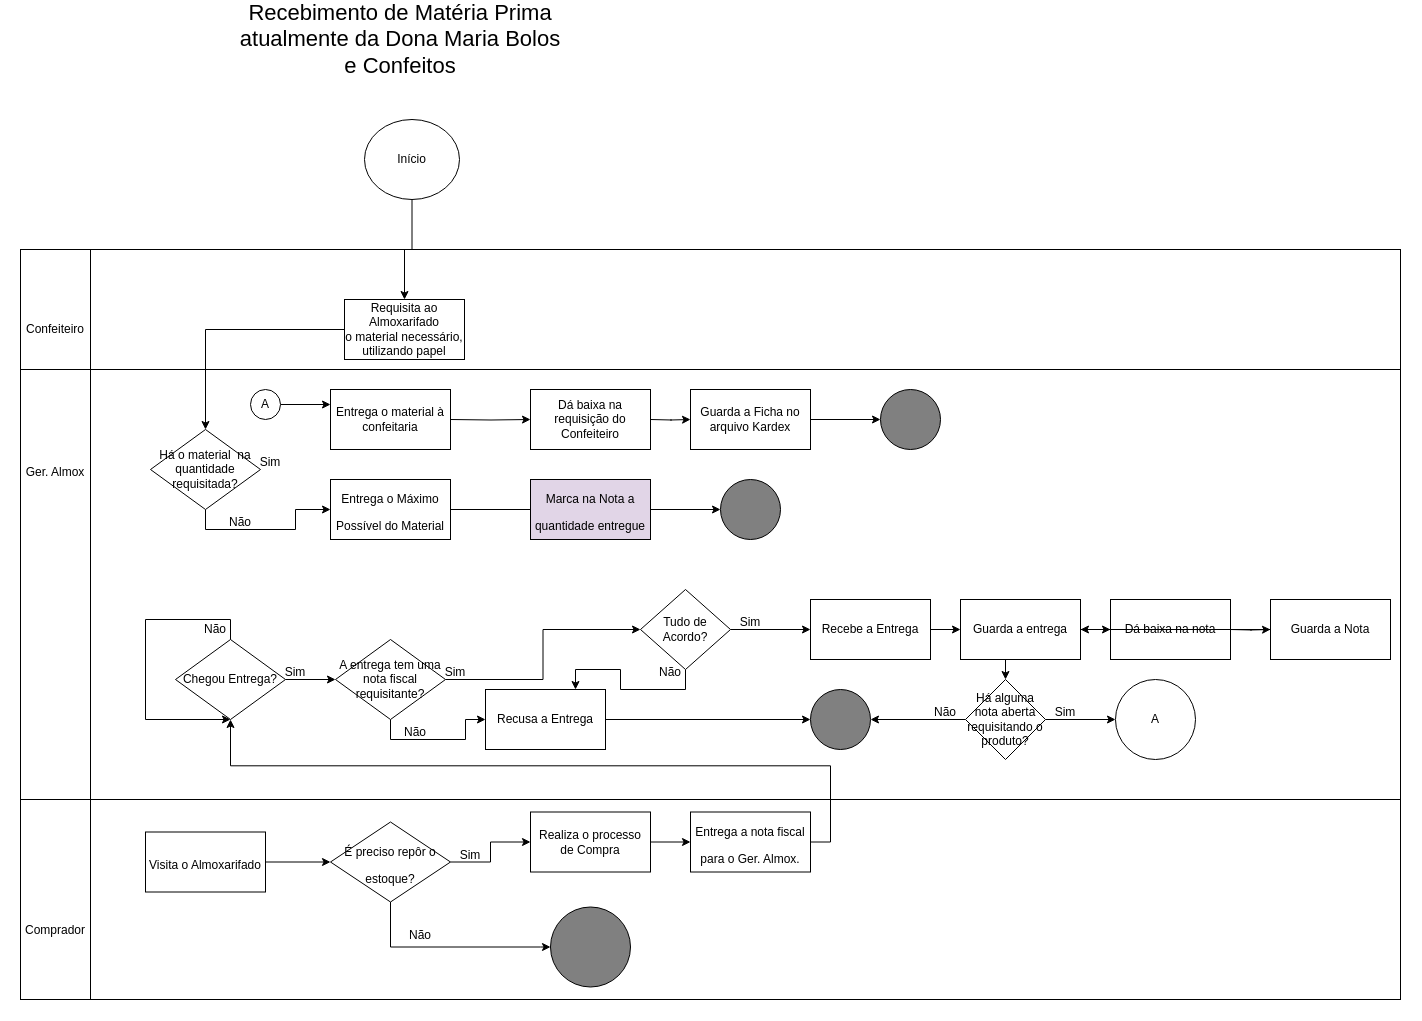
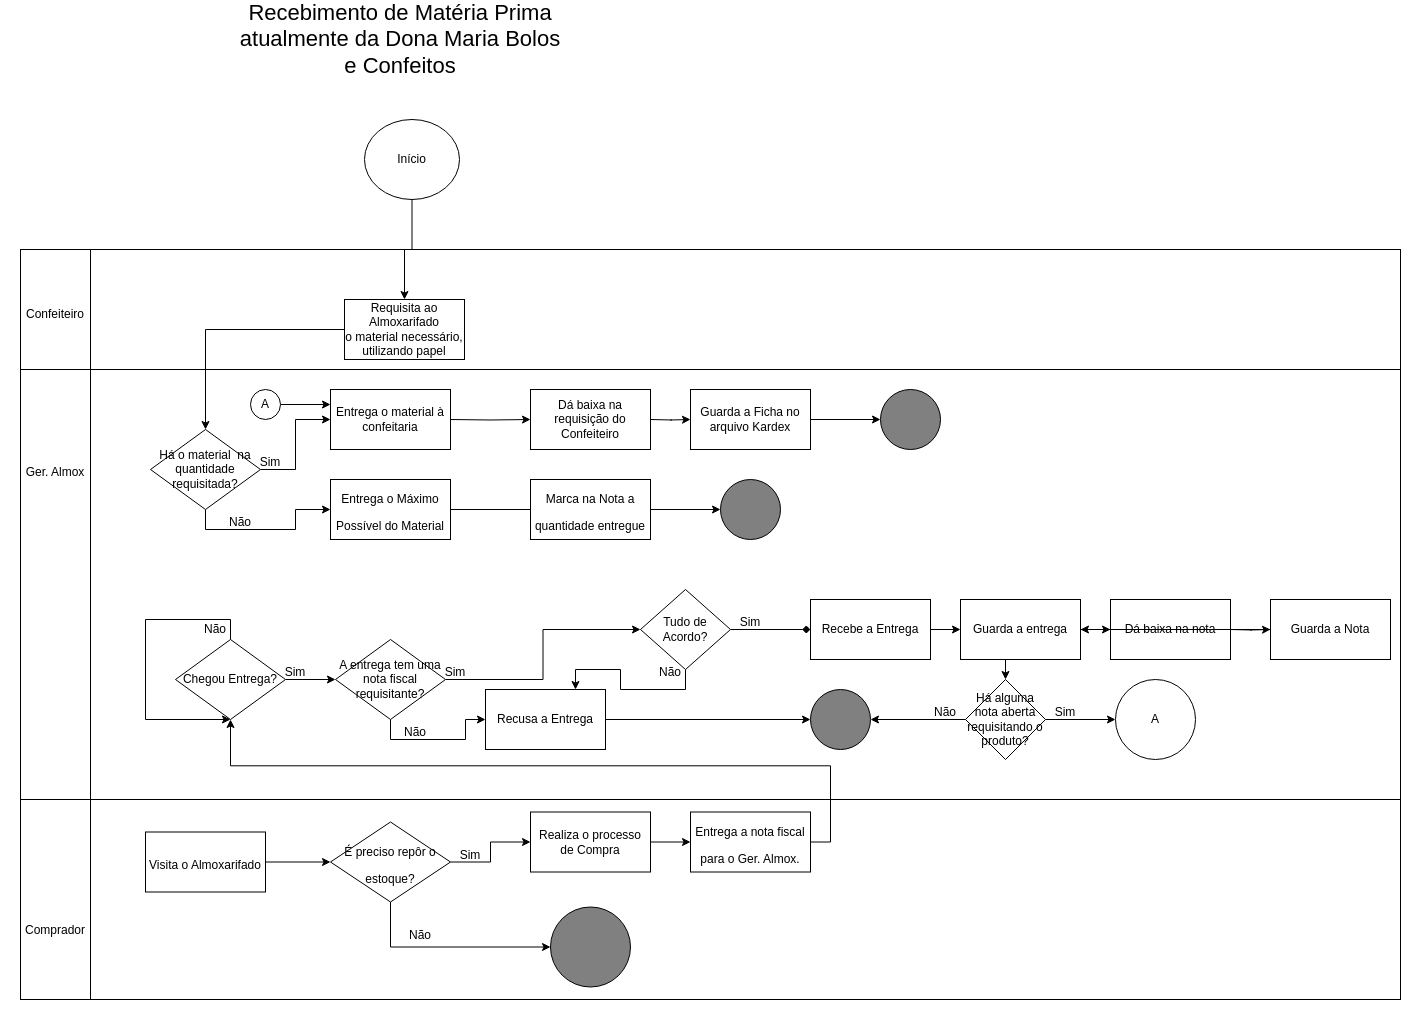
  <mxCell id="0" />
  <mxCell id="1" parent="0" />
  <mxCell id="2" value="" style="shape=internalStorage;whiteSpace=wrap;html=1;backgroundOutline=1;dx=70;dy=120;" vertex="1" parent="1"><mxGeometry x="20" y="240" width="1380" height="550" as="geometry" /></mxCell>
  <mxCell id="3" value="" style="shape=internalStorage;whiteSpace=wrap;html=1;backgroundOutline=1;dx=70;dy=200;" vertex="1" parent="1"><mxGeometry x="20" y="790" width="1380" height="200" as="geometry" /></mxCell>
  <mxCell id="4" style="edgeStyle=orthogonalEdgeStyle;rounded=0;orthogonalLoop=1;jettySize=auto;html=1;exitX=0.5;exitY=1;exitDx=0;exitDy=0;entryX=0.5;entryY=0;entryDx=0;entryDy=0;" edge="1" parent="1" source="5" target="7"><mxGeometry relative="1" as="geometry" /></mxCell>
  <mxCell id="5" value="Início" style="ellipse;whiteSpace=wrap;html=1;aspect=fixed;" vertex="1" parent="1"><mxGeometry x="364" y="110" width="95" height="80" as="geometry" /></mxCell>
  <mxCell id="6" value="" style="edgeStyle=orthogonalEdgeStyle;rounded=0;orthogonalLoop=1;jettySize=auto;html=1;fontSize=22;" edge="1" parent="1" source="7" target="13"><mxGeometry relative="1" as="geometry" /></mxCell>
  <mxCell id="7" value="Requisita ao Almoxarifado&lt;br&gt;o material necessário, utilizando papel" style="rounded=0;whiteSpace=wrap;html=1;" vertex="1" parent="1"><mxGeometry x="344" y="290" width="120" height="60" as="geometry" /></mxCell>
- <mxCell id="8" value="Confeiteiro" style="text;html=1;strokeColor=none;fillColor=none;align=center;verticalAlign=middle;whiteSpace=wrap;rounded=0;" vertex="1" parent="1"><mxGeometry x="30" y="310" width="50" height="20" as="geometry" /></mxCell>
+ <mxCell id="8" value="Confeiteiro" style="text;html=1;strokeColor=none;fillColor=none;align=center;verticalAlign=middle;whiteSpace=wrap;rounded=0;" vertex="1" parent="1"><mxGeometry x="30" y="295" width="50" height="20" as="geometry" /></mxCell>
  <mxCell id="9" value="Recebimento de Matéria Prima atualmente da Dona Maria Bolos e Confeitos" style="text;html=1;strokeColor=none;fillColor=none;align=center;verticalAlign=middle;whiteSpace=wrap;rounded=0;fontSize=22;" vertex="1" parent="1"><mxGeometry x="230" y="20" width="340" height="20" as="geometry" /></mxCell>
  <mxCell id="10" value="&lt;font style=&quot;font-size: 12px&quot;&gt;Ger. Almox&lt;/font&gt;" style="text;html=1;strokeColor=none;fillColor=none;align=center;verticalAlign=middle;whiteSpace=wrap;rounded=0;fontSize=22;" vertex="1" parent="1"><mxGeometry x="20" y="450" width="70" height="20" as="geometry" /></mxCell>
+ <mxCell id="11" value="" style="edgeStyle=orthogonalEdgeStyle;rounded=0;orthogonalLoop=1;jettySize=auto;html=1;fontSize=22;entryX=0;entryY=0.5;entryDx=0;entryDy=0;" edge="1" parent="1" source="13" target="26"><mxGeometry relative="1" as="geometry"><mxPoint x="330" y="410" as="targetPoint" /></mxGeometry></mxCell>
  <mxCell id="12" style="edgeStyle=orthogonalEdgeStyle;rounded=0;orthogonalLoop=1;jettySize=auto;html=1;exitX=0.5;exitY=1;exitDx=0;exitDy=0;entryX=0;entryY=0.5;entryDx=0;entryDy=0;fontSize=22;" edge="1" parent="1" source="13" target="18"><mxGeometry relative="1" as="geometry" /></mxCell>
  <mxCell id="13" value="Há o material&amp;nbsp; na quantidade requisitada?" style="rhombus;whiteSpace=wrap;html=1;rounded=0;" vertex="1" parent="1"><mxGeometry x="150" y="420" width="110" height="80" as="geometry" /></mxCell>
  <mxCell id="14" value="" style="edgeStyle=orthogonalEdgeStyle;rounded=0;orthogonalLoop=1;jettySize=auto;html=1;fontSize=22;entryX=0;entryY=0.5;entryDx=0;entryDy=0;" edge="1" parent="1" target="25"><mxGeometry relative="1" as="geometry"><mxPoint x="450" y="410" as="sourcePoint" /><mxPoint x="530" y="410" as="targetPoint" /></mxGeometry></mxCell>
  <mxCell id="15" value="" style="edgeStyle=orthogonalEdgeStyle;rounded=0;orthogonalLoop=1;jettySize=auto;html=1;fontSize=22;" edge="1" parent="1"><mxGeometry relative="1" as="geometry"><mxPoint x="650" y="410" as="sourcePoint" /><mxPoint x="690" y="410" as="targetPoint" /></mxGeometry></mxCell>
  <mxCell id="16" value="&lt;font style=&quot;font-size: 12px&quot;&gt;Sim&lt;/font&gt;" style="text;html=1;strokeColor=none;fillColor=none;align=center;verticalAlign=middle;whiteSpace=wrap;rounded=0;fontSize=22;" vertex="1" parent="1"><mxGeometry x="250" y="440" width="40" height="20" as="geometry" /></mxCell>
  <mxCell id="17" value="" style="edgeStyle=orthogonalEdgeStyle;rounded=0;orthogonalLoop=1;jettySize=auto;html=1;fontSize=22;endArrow=none;" edge="1" parent="1" source="18" target="21"><mxGeometry relative="1" as="geometry" /></mxCell>
  <mxCell id="18" value="&lt;font style=&quot;font-size: 12px&quot;&gt;Entrega o Máximo Possível do Material&lt;/font&gt;" style="rounded=0;whiteSpace=wrap;html=1;fontSize=22;" vertex="1" parent="1"><mxGeometry x="330" y="470" width="120" height="60" as="geometry" /></mxCell>
  <mxCell id="19" value="&lt;font style=&quot;font-size: 12px&quot;&gt;Não&lt;/font&gt;" style="text;html=1;strokeColor=none;fillColor=none;align=center;verticalAlign=middle;whiteSpace=wrap;rounded=0;fontSize=22;" vertex="1" parent="1"><mxGeometry x="220" y="500" width="40" height="20" as="geometry" /></mxCell>
  <mxCell id="20" style="edgeStyle=orthogonalEdgeStyle;rounded=0;orthogonalLoop=1;jettySize=auto;html=1;exitX=1;exitY=0.5;exitDx=0;exitDy=0;entryX=0;entryY=0.5;entryDx=0;entryDy=0;fontSize=12;" edge="1" parent="1" source="21" target="40"><mxGeometry relative="1" as="geometry" /></mxCell>
- <mxCell id="21" value="&lt;font style=&quot;font-size: 12px&quot;&gt;Marca na Nota a quantidade entregue&lt;/font&gt;" style="whiteSpace=wrap;html=1;rounded=0;fontSize=22;fillColor=#e1d5e7;" vertex="1" parent="1"><mxGeometry x="530" y="470" width="120" height="60" as="geometry" /></mxCell>
+ <mxCell id="21" value="&lt;font style=&quot;font-size: 12px&quot;&gt;Marca na Nota a quantidade entregue&lt;/font&gt;" style="whiteSpace=wrap;html=1;rounded=0;fontSize=22;" vertex="1" parent="1"><mxGeometry x="530" y="470" width="120" height="60" as="geometry" /></mxCell>
  <mxCell id="22" style="edgeStyle=orthogonalEdgeStyle;rounded=0;orthogonalLoop=1;jettySize=auto;html=1;exitX=1;exitY=0.5;exitDx=0;exitDy=0;entryX=0;entryY=0.5;entryDx=0;entryDy=0;fontSize=12;" edge="1" parent="1" source="23" target="39"><mxGeometry relative="1" as="geometry" /></mxCell>
  <mxCell id="23" value="Guarda a Ficha no arquivo Kardex" style="whiteSpace=wrap;html=1;rounded=0;" vertex="1" parent="1"><mxGeometry x="690" y="380" width="120" height="60" as="geometry" /></mxCell>
  <mxCell id="24" value="&lt;font style=&quot;font-size: 12px&quot;&gt;Comprador&lt;/font&gt;" style="text;html=1;strokeColor=none;fillColor=none;align=center;verticalAlign=middle;whiteSpace=wrap;rounded=0;fontSize=22;" vertex="1" parent="1"><mxGeometry x="35" y="907.5" width="40" height="20" as="geometry" /></mxCell>
  <mxCell id="25" value="Dá baixa na requisição do Confeiteiro" style="whiteSpace=wrap;html=1;rounded=0;" vertex="1" parent="1"><mxGeometry x="530" y="380" width="120" height="60" as="geometry" /></mxCell>
  <mxCell id="26" value="&lt;span&gt;Entrega o material à confeitaria&lt;/span&gt;" style="whiteSpace=wrap;html=1;rounded=0;" vertex="1" parent="1"><mxGeometry x="330" y="380" width="120" height="60" as="geometry" /></mxCell>
  <mxCell id="27" value="" style="edgeStyle=orthogonalEdgeStyle;rounded=0;orthogonalLoop=1;jettySize=auto;html=1;fontSize=22;" edge="1" parent="1" source="28" target="31"><mxGeometry relative="1" as="geometry" /></mxCell>
  <mxCell id="28" value="&lt;font style=&quot;font-size: 12px&quot;&gt;Visita o Almoxarifado&lt;/font&gt;" style="rounded=0;whiteSpace=wrap;html=1;fontSize=22;" vertex="1" parent="1"><mxGeometry x="145" y="822.5" width="120" height="60" as="geometry" /></mxCell>
  <mxCell id="29" value="" style="edgeStyle=orthogonalEdgeStyle;rounded=0;orthogonalLoop=1;jettySize=auto;html=1;fontSize=22;" edge="1" parent="1" source="31" target="33"><mxGeometry relative="1" as="geometry" /></mxCell>
  <mxCell id="30" value="" style="edgeStyle=orthogonalEdgeStyle;rounded=0;orthogonalLoop=1;jettySize=auto;html=1;fontSize=22;entryX=0;entryY=0.5;entryDx=0;entryDy=0;" edge="1" parent="1" source="31" target="38"><mxGeometry relative="1" as="geometry"><mxPoint x="530" y="937.559" as="targetPoint" /><Array as="points"><mxPoint x="390" y="937.5" /><mxPoint x="540" y="937.5" /></Array></mxGeometry></mxCell>
  <mxCell id="31" value="&lt;span style=&quot;font-size: 12px&quot;&gt;É preciso repôr o estoque?&lt;br&gt;&lt;/span&gt;" style="rhombus;whiteSpace=wrap;html=1;rounded=0;fontSize=22;" vertex="1" parent="1"><mxGeometry x="330" y="812.5" width="120" height="80" as="geometry" /></mxCell>
  <mxCell id="32" value="" style="edgeStyle=orthogonalEdgeStyle;rounded=0;orthogonalLoop=1;jettySize=auto;html=1;fontSize=22;" edge="1" parent="1" source="33" target="36"><mxGeometry relative="1" as="geometry" /></mxCell>
  <mxCell id="33" value="&lt;font style=&quot;font-size: 12px&quot;&gt;Realiza o processo de Compra&lt;/font&gt;" style="whiteSpace=wrap;html=1;rounded=0;fontSize=12;" vertex="1" parent="1"><mxGeometry x="530" y="802.5" width="120" height="60" as="geometry" /></mxCell>
  <mxCell id="34" value="&lt;font style=&quot;font-size: 12px&quot;&gt;Sim&lt;/font&gt;" style="text;html=1;strokeColor=none;fillColor=none;align=center;verticalAlign=middle;whiteSpace=wrap;rounded=0;fontSize=22;" vertex="1" parent="1"><mxGeometry x="450" y="832.5" width="40" height="20" as="geometry" /></mxCell>
  <mxCell id="35" style="edgeStyle=orthogonalEdgeStyle;rounded=0;orthogonalLoop=1;jettySize=auto;html=1;exitX=1;exitY=0.5;exitDx=0;exitDy=0;entryX=0.5;entryY=1;entryDx=0;entryDy=0;fontSize=12;" edge="1" parent="1" source="36" target="42"><mxGeometry relative="1" as="geometry"><mxPoint x="1110" y="460" as="targetPoint" /></mxGeometry></mxCell>
  <mxCell id="36" value="&lt;font style=&quot;font-size: 12px&quot;&gt;Entrega a nota fiscal para o Ger. Almox.&lt;/font&gt;" style="whiteSpace=wrap;html=1;rounded=0;fontSize=22;" vertex="1" parent="1"><mxGeometry x="690" y="802.5" width="120" height="60" as="geometry" /></mxCell>
  <mxCell id="37" value="&lt;font style=&quot;font-size: 12px&quot;&gt;Não&lt;/font&gt;" style="text;html=1;strokeColor=none;fillColor=none;align=center;verticalAlign=middle;whiteSpace=wrap;rounded=0;fontSize=22;" vertex="1" parent="1"><mxGeometry x="400" y="912.5" width="40" height="20" as="geometry" /></mxCell>
  <mxCell id="38" value="" style="ellipse;whiteSpace=wrap;html=1;aspect=fixed;fontSize=12;labelBackgroundColor=#000000;fillColor=#808080;" vertex="1" parent="1"><mxGeometry x="550" y="897.5" width="80" height="80" as="geometry" /></mxCell>
  <mxCell id="39" value="" style="ellipse;whiteSpace=wrap;html=1;aspect=fixed;fontSize=12;labelBackgroundColor=#000000;fillColor=#808080;" vertex="1" parent="1"><mxGeometry x="880" y="380" width="60" height="60" as="geometry" /></mxCell>
  <mxCell id="40" value="" style="ellipse;whiteSpace=wrap;html=1;aspect=fixed;fontSize=12;labelBackgroundColor=#000000;fillColor=#808080;" vertex="1" parent="1"><mxGeometry x="720" y="470" width="60" height="60" as="geometry" /></mxCell>
  <mxCell id="41" value="" style="edgeStyle=orthogonalEdgeStyle;rounded=0;orthogonalLoop=1;jettySize=auto;html=1;fontSize=12;" edge="1" parent="1" source="42" target="46"><mxGeometry relative="1" as="geometry" /></mxCell>
  <mxCell id="42" value="Chegou Entrega?" style="rhombus;whiteSpace=wrap;html=1;rounded=0;" vertex="1" parent="1"><mxGeometry x="175" y="630" width="110" height="80" as="geometry" /></mxCell>
  <mxCell id="43" style="edgeStyle=orthogonalEdgeStyle;rounded=0;orthogonalLoop=1;jettySize=auto;html=1;exitX=0.5;exitY=0;exitDx=0;exitDy=0;entryX=0.5;entryY=1;entryDx=0;entryDy=0;fontSize=12;" edge="1" parent="1" source="42" target="42"><mxGeometry relative="1" as="geometry"><Array as="points"><mxPoint x="230" y="610" /><mxPoint x="145" y="610" /><mxPoint x="145" y="710" /></Array></mxGeometry></mxCell>
  <mxCell id="44" value="" style="edgeStyle=orthogonalEdgeStyle;rounded=0;orthogonalLoop=1;jettySize=auto;html=1;fontSize=12;entryX=0;entryY=0.5;entryDx=0;entryDy=0;" edge="1" parent="1" source="46" target="73"><mxGeometry relative="1" as="geometry"><mxPoint x="485" y="620" as="targetPoint" /></mxGeometry></mxCell>
  <mxCell id="45" style="edgeStyle=orthogonalEdgeStyle;rounded=0;orthogonalLoop=1;jettySize=auto;html=1;exitX=0.5;exitY=1;exitDx=0;exitDy=0;entryX=0;entryY=0.5;entryDx=0;entryDy=0;fontSize=12;" edge="1" parent="1" source="46" target="54"><mxGeometry relative="1" as="geometry" /></mxCell>
  <mxCell id="46" value="A entrega tem uma nota fiscal requisitante?" style="rhombus;whiteSpace=wrap;html=1;rounded=0;" vertex="1" parent="1"><mxGeometry x="335" y="630" width="110" height="80" as="geometry" /></mxCell>
  <mxCell id="47" value="" style="edgeStyle=orthogonalEdgeStyle;rounded=0;orthogonalLoop=1;jettySize=auto;html=1;fontSize=12;" edge="1" parent="1" source="48" target="69"><mxGeometry relative="1" as="geometry" /></mxCell>
  <mxCell id="48" value="Dá baixa na nota" style="whiteSpace=wrap;html=1;rounded=0;" vertex="1" parent="1"><mxGeometry x="1110" y="590" width="120" height="60" as="geometry" /></mxCell>
  <mxCell id="49" value="" style="edgeStyle=orthogonalEdgeStyle;rounded=0;orthogonalLoop=1;jettySize=auto;html=1;fontSize=12;" edge="1" parent="1" source="50" target="59"><mxGeometry relative="1" as="geometry" /></mxCell>
  <mxCell id="50" value="Guarda a Nota" style="whiteSpace=wrap;html=1;rounded=0;" vertex="1" parent="1"><mxGeometry x="1270" y="590" width="120" height="60" as="geometry" /></mxCell>
  <mxCell id="51" value="&lt;font style=&quot;font-size: 12px&quot;&gt;Sim&lt;/font&gt;" style="text;html=1;strokeColor=none;fillColor=none;align=center;verticalAlign=middle;whiteSpace=wrap;rounded=0;fontSize=22;" vertex="1" parent="1"><mxGeometry x="275" y="650" width="40" height="20" as="geometry" /></mxCell>
  <mxCell id="52" value="&lt;font style=&quot;font-size: 12px&quot;&gt;Sim&lt;/font&gt;" style="text;html=1;strokeColor=none;fillColor=none;align=center;verticalAlign=middle;whiteSpace=wrap;rounded=0;fontSize=22;" vertex="1" parent="1"><mxGeometry x="435" y="650" width="40" height="20" as="geometry" /></mxCell>
  <mxCell id="53" style="edgeStyle=orthogonalEdgeStyle;rounded=0;orthogonalLoop=1;jettySize=auto;html=1;exitX=1;exitY=0.5;exitDx=0;exitDy=0;fontSize=12;" edge="1" parent="1" source="54" target="56"><mxGeometry relative="1" as="geometry" /></mxCell>
  <mxCell id="54" value="&lt;span style=&quot;&quot;&gt;Recusa a Entrega&lt;/span&gt;" style="rounded=0;whiteSpace=wrap;html=1;labelBackgroundColor=#FFFFFF;fontSize=12;strokeColor=default;fillColor=#FFFFFF;" vertex="1" parent="1"><mxGeometry x="485" y="680" width="120" height="60" as="geometry" /></mxCell>
  <mxCell id="55" value="&lt;font style=&quot;font-size: 12px&quot;&gt;Não&lt;/font&gt;" style="text;html=1;strokeColor=none;fillColor=none;align=center;verticalAlign=middle;whiteSpace=wrap;rounded=0;fontSize=22;" vertex="1" parent="1"><mxGeometry x="395" y="710" width="40" height="20" as="geometry" /></mxCell>
  <mxCell id="56" value="" style="ellipse;whiteSpace=wrap;html=1;aspect=fixed;fontSize=12;labelBackgroundColor=#000000;fillColor=#808080;" vertex="1" parent="1"><mxGeometry x="810" y="680" width="60" height="60" as="geometry" /></mxCell>
  <mxCell id="57" style="edgeStyle=orthogonalEdgeStyle;rounded=0;orthogonalLoop=1;jettySize=auto;html=1;exitX=0;exitY=0.5;exitDx=0;exitDy=0;fontSize=12;" edge="1" parent="1" source="59" target="56"><mxGeometry relative="1" as="geometry" /></mxCell>
  <mxCell id="58" style="edgeStyle=orthogonalEdgeStyle;rounded=0;orthogonalLoop=1;jettySize=auto;html=1;exitX=1;exitY=0.5;exitDx=0;exitDy=0;entryX=0;entryY=0.5;entryDx=0;entryDy=0;fontSize=12;" edge="1" parent="1" source="59" target="61"><mxGeometry relative="1" as="geometry" /></mxCell>
  <mxCell id="59" value="Há alguma nota aberta requisitando o produto?" style="rhombus;whiteSpace=wrap;html=1;rounded=0;" vertex="1" parent="1"><mxGeometry x="965" y="670" width="80" height="80" as="geometry" /></mxCell>
  <mxCell id="60" value="&lt;font style=&quot;font-size: 12px&quot;&gt;Não&lt;/font&gt;" style="text;html=1;strokeColor=none;fillColor=none;align=center;verticalAlign=middle;whiteSpace=wrap;rounded=0;fontSize=22;" vertex="1" parent="1"><mxGeometry x="925" y="690" width="40" height="20" as="geometry" /></mxCell>
  <mxCell id="61" value="&lt;span style=&quot;&quot;&gt;A&lt;/span&gt;" style="ellipse;whiteSpace=wrap;html=1;aspect=fixed;labelBackgroundColor=#FFFFFF;fontSize=12;strokeColor=default;fillColor=#FFFFFF;" vertex="1" parent="1"><mxGeometry x="1115" y="670" width="80" height="80" as="geometry" /></mxCell>
  <mxCell id="62" value="&lt;font style=&quot;font-size: 12px&quot;&gt;Sim&lt;/font&gt;" style="text;html=1;strokeColor=none;fillColor=none;align=center;verticalAlign=middle;whiteSpace=wrap;rounded=0;fontSize=22;" vertex="1" parent="1"><mxGeometry x="1045" y="690" width="40" height="20" as="geometry" /></mxCell>
  <mxCell id="63" value="Não" style="text;html=1;strokeColor=none;fillColor=none;align=center;verticalAlign=middle;whiteSpace=wrap;rounded=0;labelBackgroundColor=#FFFFFF;fontSize=12;" vertex="1" parent="1"><mxGeometry x="195" y="610" width="40" height="20" as="geometry" /></mxCell>
  <mxCell id="64" style="edgeStyle=orthogonalEdgeStyle;rounded=0;orthogonalLoop=1;jettySize=auto;html=1;exitX=1;exitY=0.5;exitDx=0;exitDy=0;entryX=0;entryY=0.25;entryDx=0;entryDy=0;fontSize=12;" edge="1" parent="1" source="65" target="26"><mxGeometry relative="1" as="geometry" /></mxCell>
  <mxCell id="65" value="A" style="ellipse;whiteSpace=wrap;html=1;aspect=fixed;labelBackgroundColor=#FFFFFF;fontSize=12;strokeColor=default;fillColor=#FFFFFF;" vertex="1" parent="1"><mxGeometry x="250" y="380" width="30" height="30" as="geometry" /></mxCell>
  <mxCell id="66" value="" style="edgeStyle=orthogonalEdgeStyle;rounded=0;orthogonalLoop=1;jettySize=auto;html=1;fontSize=12;" edge="1" source="69" parent="1"><mxGeometry relative="1" as="geometry"><mxPoint x="1110" y="620" as="targetPoint" /></mxGeometry></mxCell>
  <mxCell id="67" value="" style="edgeStyle=orthogonalEdgeStyle;rounded=0;orthogonalLoop=1;jettySize=auto;html=1;fontSize=12;" edge="1" parent="1"><mxGeometry relative="1" as="geometry"><mxPoint x="1230" y="620" as="sourcePoint" /><mxPoint x="1270" y="620" as="targetPoint" /></mxGeometry></mxCell>
  <mxCell id="68" value="" style="edgeStyle=orthogonalEdgeStyle;rounded=0;orthogonalLoop=1;jettySize=auto;html=1;fontSize=12;" edge="1" source="70" target="69" parent="1"><mxGeometry relative="1" as="geometry" /></mxCell>
  <mxCell id="69" value="Guarda a entrega" style="whiteSpace=wrap;html=1;rounded=0;" vertex="1" parent="1"><mxGeometry x="960" y="590" width="120" height="60" as="geometry" /></mxCell>
  <mxCell id="70" value="Recebe a Entrega" style="whiteSpace=wrap;html=1;rounded=0;" vertex="1" parent="1"><mxGeometry x="810" y="590" width="120" height="60" as="geometry" /></mxCell>
- <mxCell id="71" style="edgeStyle=orthogonalEdgeStyle;rounded=0;orthogonalLoop=1;jettySize=auto;html=1;exitX=1;exitY=0.5;exitDx=0;exitDy=0;fontSize=12;" edge="1" parent="1" source="73" target="70"><mxGeometry relative="1" as="geometry" /></mxCell>
+ <mxCell id="71" style="edgeStyle=orthogonalEdgeStyle;rounded=0;orthogonalLoop=1;jettySize=auto;html=1;exitX=1;exitY=0.5;exitDx=0;exitDy=0;fontSize=12;endArrow=diamond;" edge="1" parent="1" source="73" target="70"><mxGeometry relative="1" as="geometry" /></mxCell>
  <mxCell id="72" style="edgeStyle=orthogonalEdgeStyle;rounded=0;orthogonalLoop=1;jettySize=auto;html=1;exitX=0.5;exitY=1;exitDx=0;exitDy=0;entryX=0.75;entryY=0;entryDx=0;entryDy=0;fontSize=12;" edge="1" parent="1" source="73" target="54"><mxGeometry relative="1" as="geometry" /></mxCell>
  <mxCell id="73" value="Tudo de &lt;br&gt;Acordo?" style="rhombus;whiteSpace=wrap;html=1;labelBackgroundColor=#FFFFFF;fontSize=12;strokeColor=default;fillColor=#FFFFFF;" vertex="1" parent="1"><mxGeometry x="640" y="580" width="90" height="80" as="geometry" /></mxCell>
  <mxCell id="74" value="&lt;font style=&quot;font-size: 12px&quot;&gt;Não&lt;/font&gt;" style="text;html=1;strokeColor=none;fillColor=none;align=center;verticalAlign=middle;whiteSpace=wrap;rounded=0;fontSize=22;" vertex="1" parent="1"><mxGeometry x="650" y="650" width="40" height="20" as="geometry" /></mxCell>
  <mxCell id="75" value="&lt;font style=&quot;font-size: 12px&quot;&gt;Sim&lt;/font&gt;" style="text;html=1;strokeColor=none;fillColor=none;align=center;verticalAlign=middle;whiteSpace=wrap;rounded=0;fontSize=22;" vertex="1" parent="1"><mxGeometry x="730" y="600" width="40" height="20" as="geometry" /></mxCell>
